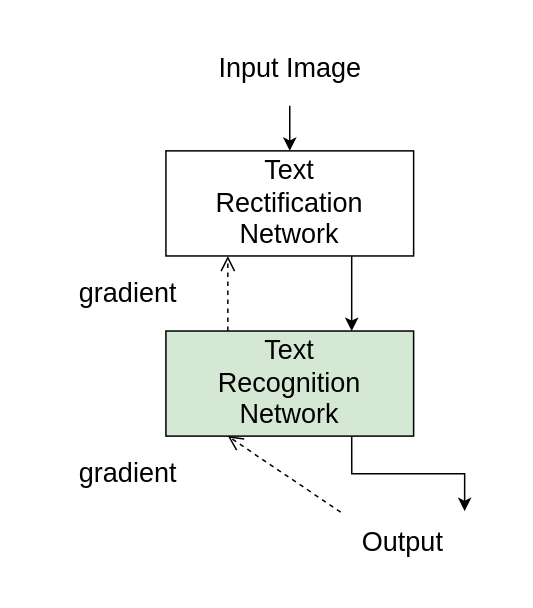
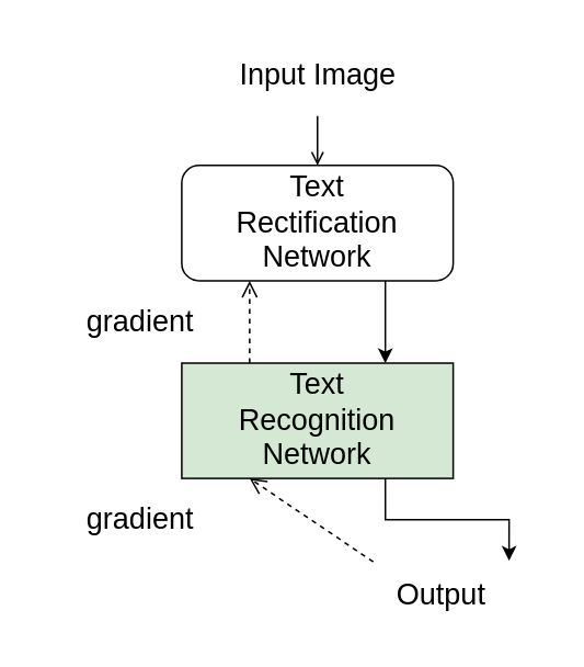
  <mxCell id="0" />
  <mxCell id="1" parent="0" />
- <mxCell id="2" value="" style="edgeStyle=orthogonalEdgeStyle;rounded=0;orthogonalLoop=1;jettySize=auto;html=1;" edge="1" parent="1" source="3" target="10"><mxGeometry relative="1" as="geometry" /></mxCell>
+ <mxCell id="2" value="" style="edgeStyle=orthogonalEdgeStyle;rounded=0;orthogonalLoop=1;jettySize=auto;html=1;endArrow=open;" edge="1" parent="1" source="3" target="10"><mxGeometry relative="1" as="geometry" /></mxCell>
  <mxCell id="3" value="&lt;font style=&quot;font-size: 18px;&quot;&gt;Input Image&lt;/font&gt;" style="text;html=1;strokeColor=none;fillColor=none;align=center;verticalAlign=middle;whiteSpace=wrap;rounded=0;" parent="1" vertex="1"><mxGeometry x="127.5" y="20" width="130" height="50" as="geometry" /></mxCell>
  <mxCell id="4" value="" style="html=1;verticalAlign=bottom;endArrow=open;dashed=1;endSize=8;rounded=0;fontSize=18;exitX=0.25;exitY=0;exitDx=0;exitDy=0;entryX=0.25;entryY=1;entryDx=0;entryDy=0;" parent="1" edge="1" target="10" source="8"><mxGeometry relative="1" as="geometry"><mxPoint x="330" y="-80" as="sourcePoint" /><mxPoint x="200" y="-80" as="targetPoint" /></mxGeometry></mxCell>
  <mxCell id="5" value="Output" style="text;html=1;strokeColor=none;fillColor=none;align=center;verticalAlign=middle;whiteSpace=wrap;rounded=0;fontSize=18;" parent="1" vertex="1"><mxGeometry x="202.5" y="340" width="130" height="42.5" as="geometry" /></mxCell>
  <mxCell id="6" value="" style="html=1;verticalAlign=bottom;endArrow=open;dashed=1;endSize=8;rounded=0;fontSize=18;exitX=0.184;exitY=0.015;exitDx=0;exitDy=0;entryX=0.25;entryY=1;entryDx=0;entryDy=0;exitPerimeter=0;" parent="1" edge="1" target="8" source="5"><mxGeometry relative="1" as="geometry"><mxPoint x="170" y="330" as="sourcePoint" /><mxPoint x="480" y="-80" as="targetPoint" /></mxGeometry></mxCell>
  <mxCell id="7" style="edgeStyle=orthogonalEdgeStyle;rounded=0;orthogonalLoop=1;jettySize=auto;html=1;exitX=0.75;exitY=1;exitDx=0;exitDy=0;entryX=0.819;entryY=0;entryDx=0;entryDy=0;entryPerimeter=0;" edge="1" parent="1" source="8" target="5"><mxGeometry relative="1" as="geometry" /></mxCell>
  <mxCell id="8" value="Text&lt;br&gt;Recognition&lt;br&gt;Network" style="whiteSpace=wrap;html=1;fontSize=18;fillColor=#d5e8d4;" vertex="1" parent="1"><mxGeometry x="110" y="220" width="165" height="70" as="geometry" /></mxCell>
  <mxCell id="9" style="edgeStyle=orthogonalEdgeStyle;rounded=0;orthogonalLoop=1;jettySize=auto;html=1;exitX=0.75;exitY=1;exitDx=0;exitDy=0;entryX=0.75;entryY=0;entryDx=0;entryDy=0;" edge="1" parent="1" source="10" target="8"><mxGeometry relative="1" as="geometry" /></mxCell>
- <mxCell id="10" value="Text&lt;br style=&quot;border-color: var(--border-color);&quot;&gt;Rectification&lt;br style=&quot;border-color: var(--border-color);&quot;&gt;Network" style="whiteSpace=wrap;html=1;fontSize=18;" vertex="1" parent="1"><mxGeometry x="110" y="100" width="165" height="70" as="geometry" /></mxCell>
+ <mxCell id="10" value="Text&lt;br style=&quot;border-color: var(--border-color);&quot;&gt;Rectification&lt;br style=&quot;border-color: var(--border-color);&quot;&gt;Network" style="whiteSpace=wrap;html=1;fontSize=18;rounded=1;" vertex="1" parent="1"><mxGeometry x="110" y="100" width="165" height="70" as="geometry" /></mxCell>
  <mxCell id="11" value="&lt;font style=&quot;font-size: 18px;&quot;&gt;gradient&lt;/font&gt;" style="text;html=1;strokeColor=none;fillColor=none;align=center;verticalAlign=middle;whiteSpace=wrap;rounded=0;" vertex="1" parent="1"><mxGeometry x="20" y="170" width="130" height="50" as="geometry" /></mxCell>
  <mxCell id="12" value="&lt;font style=&quot;font-size: 18px;&quot;&gt;gradient&lt;/font&gt;" style="text;html=1;strokeColor=none;fillColor=none;align=center;verticalAlign=middle;whiteSpace=wrap;rounded=0;" vertex="1" parent="1"><mxGeometry x="20" y="290" width="130" height="50" as="geometry" /></mxCell>
